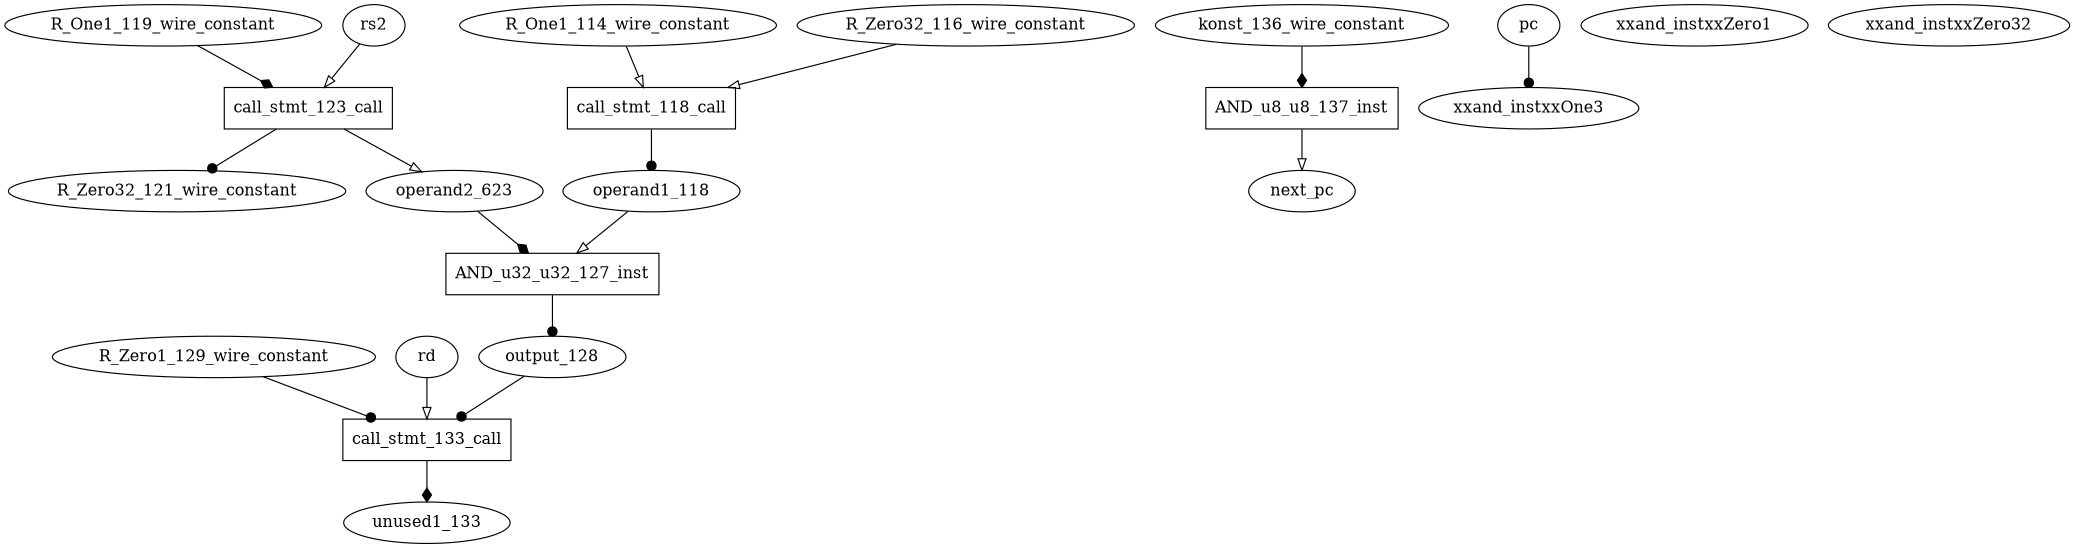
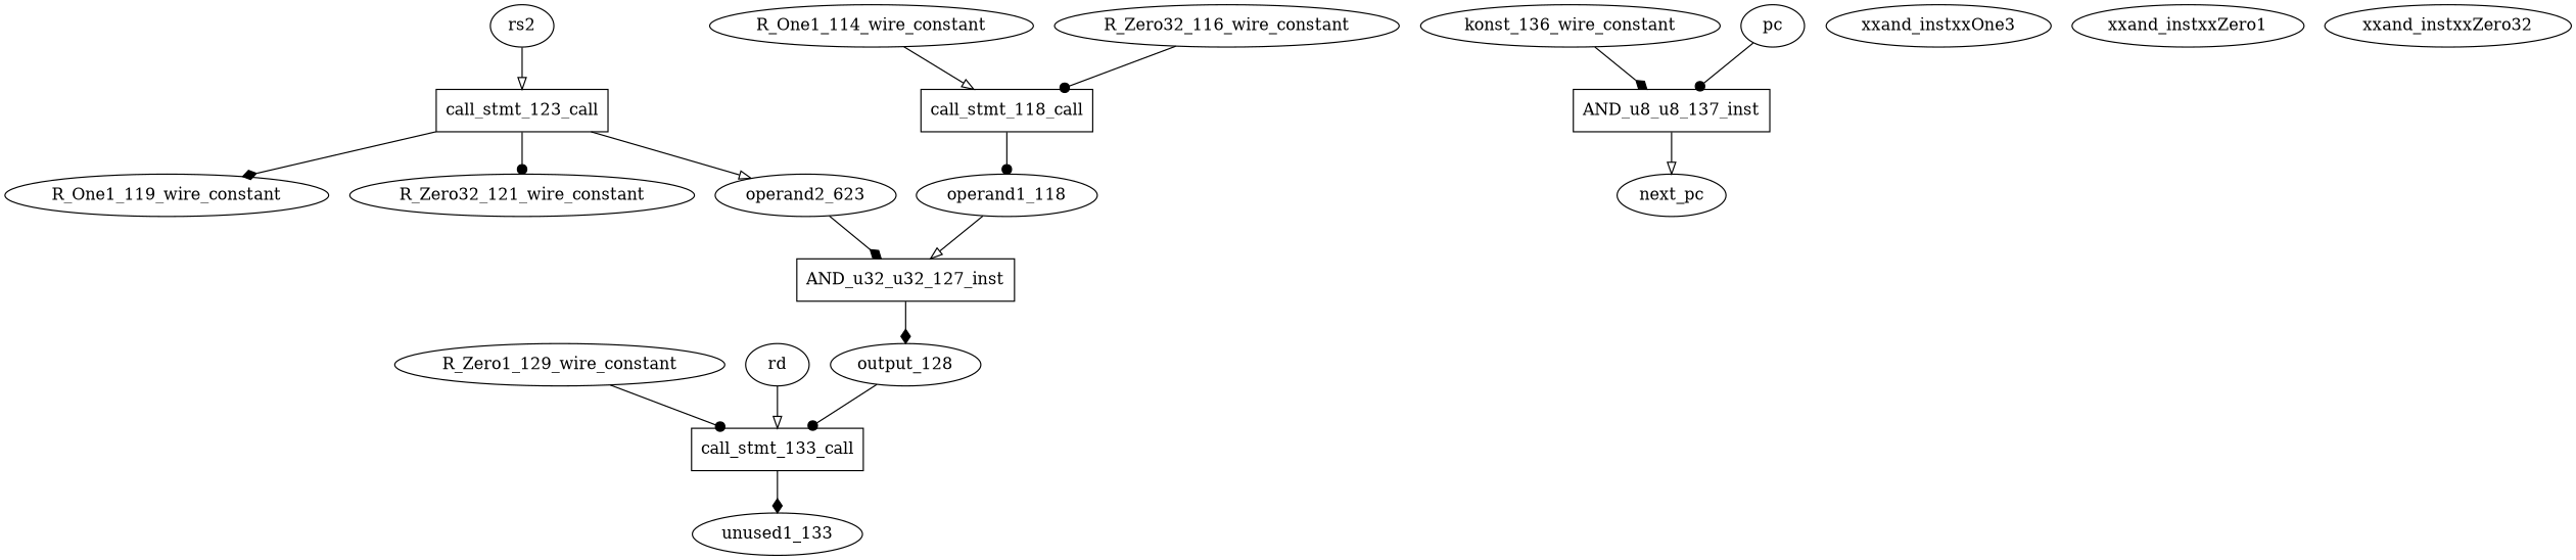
  digraph {
    node [shape=ellipse]
    edge [arrowhead=dot]
    call_stmt_118_call [shape=rectangle]
    R_One1_114_wire_constant
    operand1_118
    call_stmt_123_call [shape=rectangle]
    R_One1_119_wire_constant
    R_Zero32_121_wire_constant
    n7 [label=operand2_623]
    call_stmt_133_call [shape=rectangle]
    R_Zero1_129_wire_constant
    unused1_133
    R_Zero32_116_wire_constant
    n12 [label=AND_u8_u8_137_inst shape=rectangle]
    konst_136_wire_constant
    next_pc [shape=""]
    AND_u32_u32_127_inst [shape=rectangle]
    output_128
    n17 [label=xxand_instxxOne3]
    xxand_instxxZero1
    xxand_instxxZero32
    pc [shape=""]
    rs2 [shape=""]
    rd [shape=""]
    call_stmt_118_call -> operand1_118
    R_One1_114_wire_constant -> call_stmt_118_call [arrowhead=onormal]
    operand1_118 -> AND_u32_u32_127_inst [arrowhead=onormal]
    call_stmt_123_call -> R_Zero32_121_wire_constant
    call_stmt_123_call -> n7 [arrowhead=onormal]
-   R_One1_119_wire_constant -> call_stmt_123_call [arrowhead=diamond]
+   call_stmt_123_call -> R_One1_119_wire_constant [arrowhead=diamond]
    n7 -> AND_u32_u32_127_inst [arrowhead=diamond]
    call_stmt_133_call -> unused1_133 [arrowhead=diamond]
    R_Zero1_129_wire_constant -> call_stmt_133_call
-   R_Zero32_116_wire_constant -> call_stmt_118_call [arrowhead=onormal]
+   R_Zero32_116_wire_constant -> call_stmt_118_call
    n12 -> next_pc [arrowhead=onormal]
    konst_136_wire_constant -> n12 [arrowhead=diamond]
-   AND_u32_u32_127_inst -> output_128
+   AND_u32_u32_127_inst -> output_128 [arrowhead=diamond]
    output_128 -> call_stmt_133_call
-   pc -> n17
+   pc -> n12
    rs2 -> call_stmt_123_call [arrowhead=onormal]
    rd -> call_stmt_133_call [arrowhead=onormal]
  }
